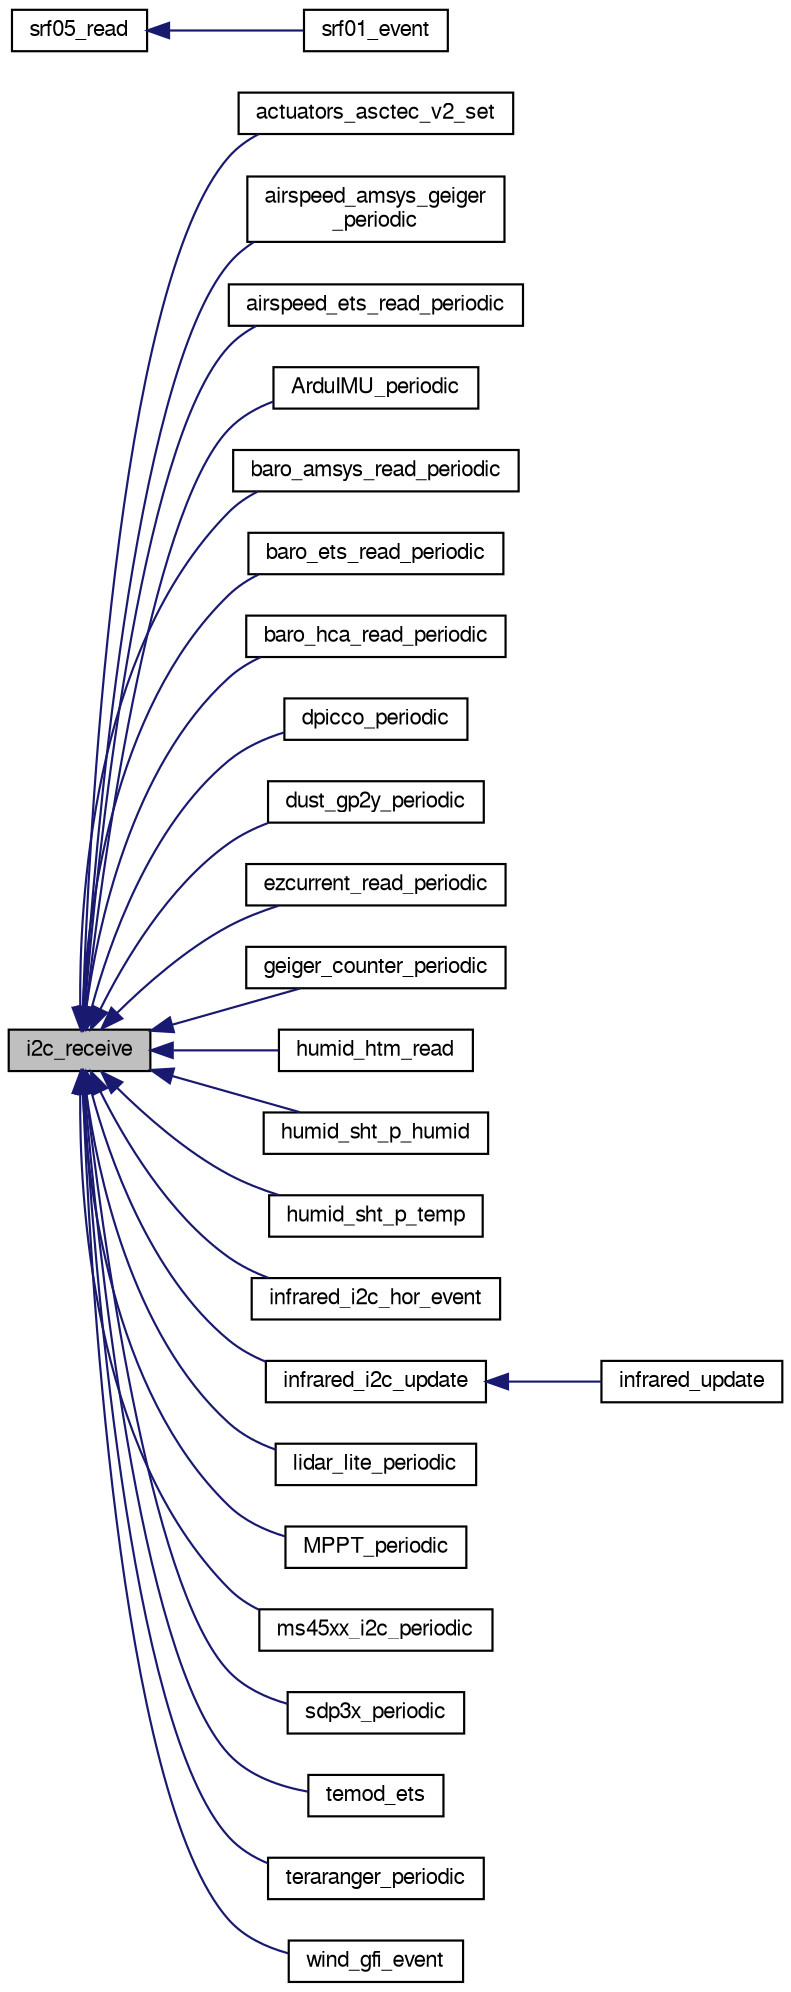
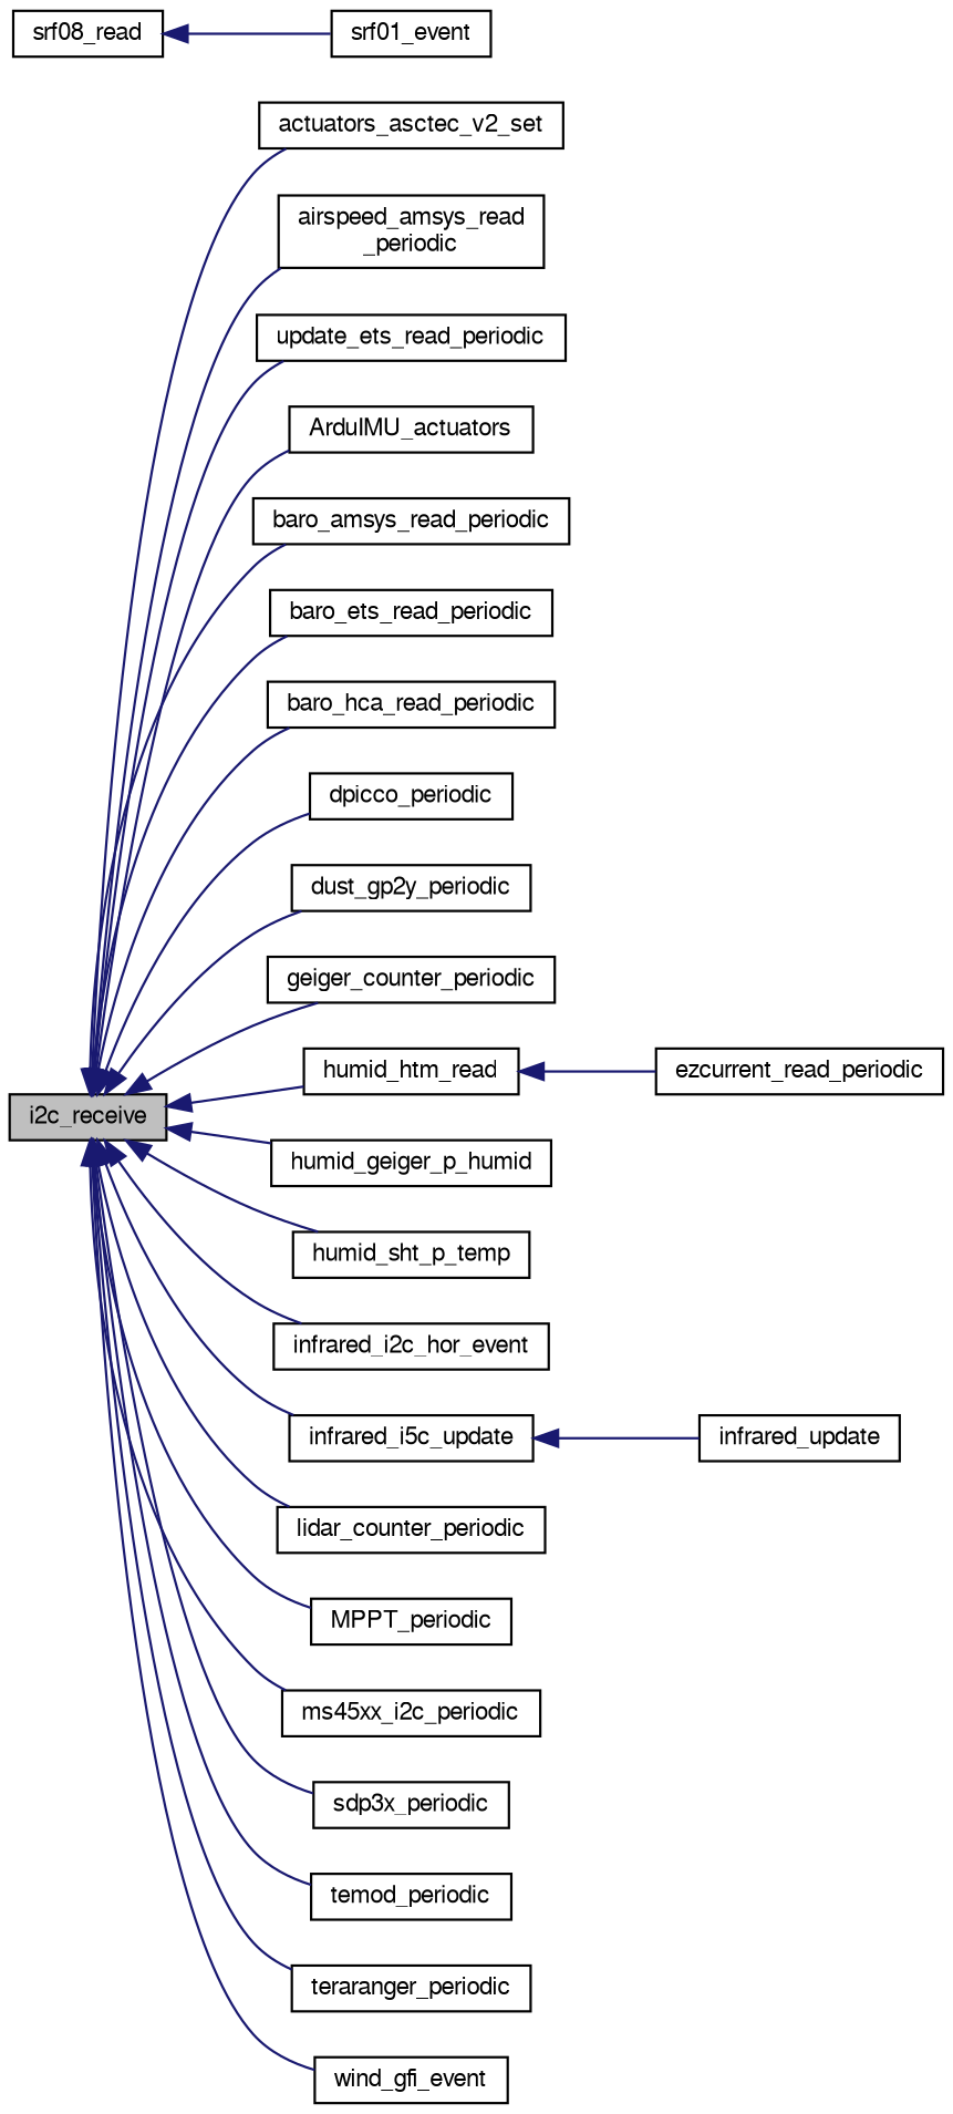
  digraph {
    rankdir=LR
    node [color=black fillcolor=white fontname=FreeSans fontsize=10 shape=record style=filled]
    edge [color=midnightblue dir=back fontname=FreeSans fontsize=10 labelfontname=FreeSans labelfontsize=10 style=solid]
    n1 [fillcolor=grey75 fontcolor=black height=0.2 label=i2c_receive width=0.4]
    n2 [height=0.2 label=actuators_asctec_v2_set width=0.4]
-   n3 [height=0.2 label="airspeed_amsys_geiger\l_periodic" width=0.4]
-   n4 [height=0.2 label=airspeed_ets_read_periodic width=0.4]
-   n5 [height=0.2 label=ArduIMU_periodic width=0.4]
+   n3 [height=0.2 label="airspeed_amsys_read\l_periodic" width=0.4]
+   n4 [height=0.2 label=update_ets_read_periodic width=0.4]
+   n5 [height=0.2 label=ArduIMU_actuators width=0.4]
    n6 [height=0.2 label=baro_amsys_read_periodic width=0.4]
    n7 [height=0.2 label=baro_ets_read_periodic width=0.4]
    n8 [height=0.2 label=baro_hca_read_periodic width=0.4]
    n9 [height=0.2 label=dpicco_periodic width=0.4]
    n10 [height=0.2 label=dust_gp2y_periodic width=0.4]
    n11 [height=0.2 label=ezcurrent_read_periodic width=0.4]
    n12 [height=0.2 label=geiger_counter_periodic width=0.4]
    n13 [height=0.2 label=humid_htm_read width=0.4]
-   n14 [height=0.2 label=humid_sht_p_humid width=0.4]
+   n14 [height=0.2 label=humid_geiger_p_humid width=0.4]
    n15 [height=0.2 label=humid_sht_p_temp width=0.4]
    n16 [height=0.2 label=infrared_i2c_hor_event width=0.4]
-   n17 [height=0.2 label=infrared_i2c_update width=0.4]
-   n18 [height=0.2 label=lidar_lite_periodic width=0.4]
+   n17 [height=0.2 label=infrared_i5c_update width=0.4]
+   n18 [height=0.2 label=lidar_counter_periodic width=0.4]
    n19 [height=0.2 label=MPPT_periodic width=0.4]
    n20 [height=0.2 label=ms45xx_i2c_periodic width=0.4]
    n21 [height=0.2 label=sdp3x_periodic width=0.4]
-   n22 [height=0.2 label=temod_ets width=0.4]
+   n22 [height=0.2 label=temod_periodic width=0.4]
    n23 [height=0.2 label=teraranger_periodic width=0.4]
    n24 [height=0.2 label=wind_gfi_event width=0.4]
    n25 [height=0.2 label=infrared_update width=0.4]
-   n26 [height=0.2 label=srf05_read width=0.4]
+   n26 [height=0.2 label=srf08_read width=0.4]
    n27 [height=0.2 label=srf01_event width=0.4]
    n1 -> n2
    n1 -> n3
    n1 -> n4
    n1 -> n5
    n1 -> n6
    n1 -> n7
    n1 -> n8
    n1 -> n9
    n1 -> n10
-   n1 -> n11
+   n13 -> n11
    n1 -> n12
    n1 -> n13
    n1 -> n14
    n1 -> n15
    n1 -> n16
    n1 -> n17
    n1 -> n18
    n1 -> n19
    n1 -> n20
    n1 -> n21
    n1 -> n22
    n1 -> n23
    n1 -> n24
    n17 -> n25
    n26 -> n27
  }
